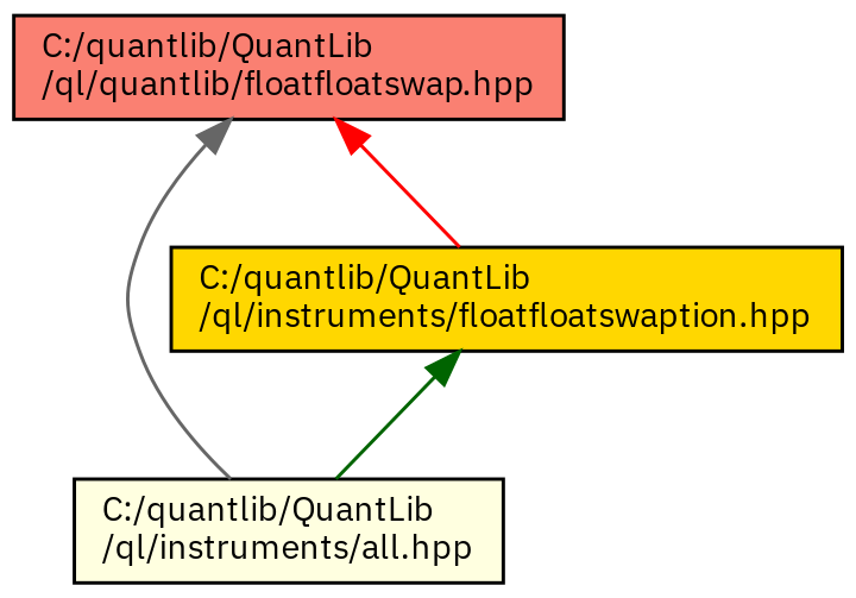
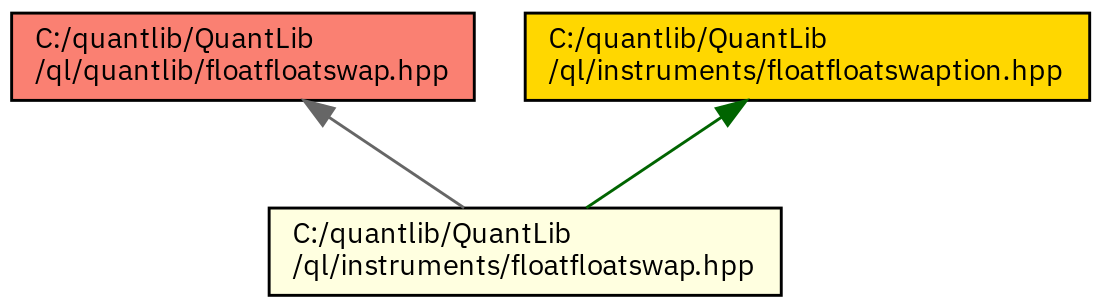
  digraph {
    fontname="IBM Plex Sans"
    node [color=black fontname="IBM Plex Sans" fontsize=10 shape=record style=filled]
    edge [dir=back fontname="IBM Plex Sans" fontsize=10 labelfontname=Helvetica labelfontsize=10 style=solid]
    n1 [fillcolor=salmon fontcolor=black height=0.2 label="C:/quantlib/QuantLib\l/ql/quantlib/floatfloatswap.hpp" width=0.4]
-   n2 [fillcolor=lightyellow height=0.2 label="C:/quantlib/QuantLib\l/ql/instruments/all.hpp" width=0.4]
+   n2 [fillcolor=lightyellow height=0.2 label="C:/quantlib/QuantLib\l/ql/instruments/floatfloatswap.hpp" width=0.4]
    n3 [fillcolor=gold height=0.2 label="C:/quantlib/QuantLib\l/ql/instruments/floatfloatswaption.hpp" width=0.4]
    n1 -> n2 [color=gray40]
-   n1 -> n3 [color=red]
    n3 -> n2 [color=darkgreen]
  }
